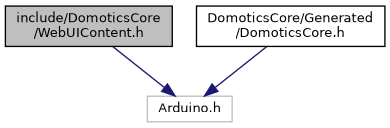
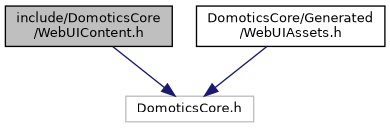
  digraph {
    node [color=black fillcolor=white fontname=Helvetica fontsize=10 shape=record style=filled]
    edge [color=midnightblue fontname=Helvetica fontsize=10 labelfontname=Helvetica labelfontsize=10 style=solid]
    n1 [fillcolor=grey75 fontcolor=black height=0.2 label="include/DomoticsCore\l/WebUIContent.h" width=0.4]
-   n2 [color=grey75 height=0.2 label="Arduino.h" width=0.4]
-   n3 [height=0.2 label="DomoticsCore/Generated\l/DomoticsCore.h" width=0.4]
+   n2 [color=grey75 height=0.2 label="DomoticsCore.h" width=0.4]
+   n3 [height=0.2 label="DomoticsCore/Generated\l/WebUIAssets.h" width=0.4]
    n1 -> n2
    n3 -> n2
  }
